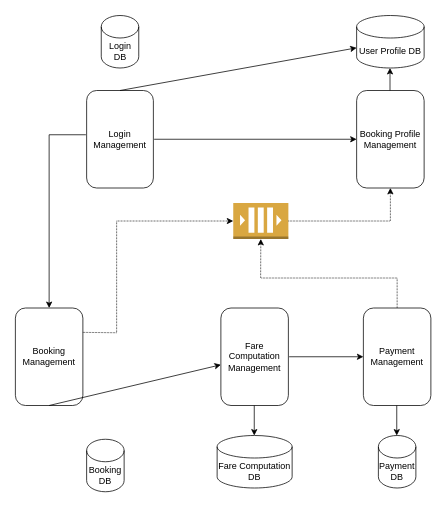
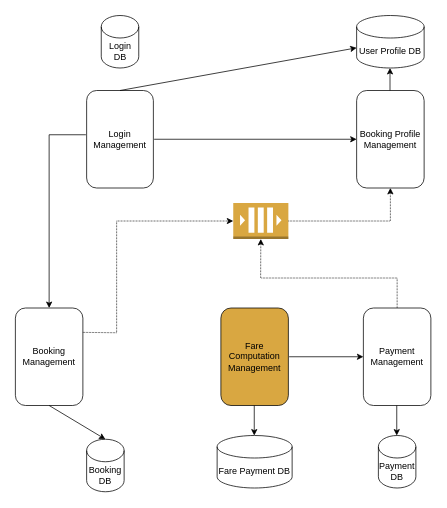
  <mxCell id="0" />
  <mxCell id="1" parent="0" />
  <mxCell id="2" value="Login Management" style="rounded=1;whiteSpace=wrap;html=1;" vertex="1" parent="1"><mxGeometry x="115" y="120" width="89" height="130" as="geometry" /></mxCell>
  <mxCell id="3" value="Booking Management" style="rounded=1;whiteSpace=wrap;html=1;" vertex="1" parent="1"><mxGeometry x="20" y="410" width="90" height="130" as="geometry" /></mxCell>
  <mxCell id="4" value="Payment Management" style="rounded=1;whiteSpace=wrap;html=1;" vertex="1" parent="1"><mxGeometry x="484" y="410" width="90" height="130" as="geometry" /></mxCell>
- <mxCell id="5" value="Fare Computation Management" style="rounded=1;whiteSpace=wrap;html=1;" vertex="1" parent="1"><mxGeometry x="294" y="410" width="90" height="130" as="geometry" /></mxCell>
+ <mxCell id="5" value="Fare Computation Management" style="rounded=1;whiteSpace=wrap;html=1;fillColor=#d9a741;" vertex="1" parent="1"><mxGeometry x="294" y="410" width="90" height="130" as="geometry" /></mxCell>
  <mxCell id="6" value="Booking Profile Management" style="rounded=1;whiteSpace=wrap;html=1;" vertex="1" parent="1"><mxGeometry x="475" y="120" width="90" height="130" as="geometry" /></mxCell>
  <mxCell id="7" value="Login DB" style="shape=cylinder3;whiteSpace=wrap;html=1;boundedLbl=1;backgroundOutline=1;size=15;" vertex="1" parent="1"><mxGeometry x="134.5" y="20" width="50" height="70" as="geometry" /></mxCell>
  <mxCell id="8" value="User Profile DB" style="shape=cylinder3;whiteSpace=wrap;html=1;boundedLbl=1;backgroundOutline=1;size=15;" vertex="1" parent="1"><mxGeometry x="475" y="20" width="90" height="70" as="geometry" /></mxCell>
  <mxCell id="9" value="Booking DB" style="shape=cylinder3;whiteSpace=wrap;html=1;boundedLbl=1;backgroundOutline=1;size=15;" vertex="1" parent="1"><mxGeometry x="115" y="585" width="50" height="70" as="geometry" /></mxCell>
- <mxCell id="10" value="Fare Computation DB" style="shape=cylinder3;whiteSpace=wrap;html=1;boundedLbl=1;backgroundOutline=1;size=15;" vertex="1" parent="1"><mxGeometry x="289" y="580" width="100" height="70" as="geometry" /></mxCell>
+ <mxCell id="10" value="Fare Payment DB" style="shape=cylinder3;whiteSpace=wrap;html=1;boundedLbl=1;backgroundOutline=1;size=15;" vertex="1" parent="1"><mxGeometry x="289" y="580" width="100" height="70" as="geometry" /></mxCell>
  <mxCell id="11" value="Payment DB" style="shape=cylinder3;whiteSpace=wrap;html=1;boundedLbl=1;backgroundOutline=1;size=15;" vertex="1" parent="1"><mxGeometry x="504" y="580" width="50" height="70" as="geometry" /></mxCell>
- <mxCell id="12" value="" style="endArrow=classic;html=1;rounded=0;exitX=0.5;exitY=1;exitDx=0;exitDy=0;" edge="1" parent="1" source="3" target="5"><mxGeometry width="50" height="50" relative="1" as="geometry"><mxPoint x="255" y="510" as="sourcePoint" /><mxPoint x="305" y="460" as="targetPoint" /></mxGeometry></mxCell>
+ <mxCell id="12" value="" style="endArrow=classic;html=1;rounded=0;exitX=0.5;exitY=1;exitDx=0;exitDy=0;entryX=0.5;entryY=0;entryDx=0;entryDy=0;entryPerimeter=0;" edge="1" parent="1" source="3" target="9"><mxGeometry width="50" height="50" relative="1" as="geometry"><mxPoint x="255" y="510" as="sourcePoint" /><mxPoint x="305" y="460" as="targetPoint" /></mxGeometry></mxCell>
  <mxCell id="13" value="" style="endArrow=classic;html=1;rounded=0;exitX=0.5;exitY=1;exitDx=0;exitDy=0;entryX=0.5;entryY=0;entryDx=0;entryDy=0;entryPerimeter=0;" edge="1" parent="1"><mxGeometry width="50" height="50" relative="1" as="geometry"><mxPoint x="338.5" y="540" as="sourcePoint" /><mxPoint x="338.5" y="580" as="targetPoint" /></mxGeometry></mxCell>
  <mxCell id="14" value="" style="endArrow=classic;html=1;rounded=0;exitX=0.5;exitY=1;exitDx=0;exitDy=0;entryX=0.5;entryY=0;entryDx=0;entryDy=0;entryPerimeter=0;" edge="1" parent="1"><mxGeometry width="50" height="50" relative="1" as="geometry"><mxPoint x="528.5" y="540" as="sourcePoint" /><mxPoint x="528.5" y="580" as="targetPoint" /></mxGeometry></mxCell>
  <mxCell id="15" value="" style="endArrow=classic;html=1;rounded=0;exitX=0.5;exitY=0;exitDx=0;exitDy=0;" edge="1" parent="1" source="2" target="8"><mxGeometry width="50" height="50" relative="1" as="geometry"><mxPoint x="55" y="80" as="sourcePoint" /><mxPoint x="55" y="120" as="targetPoint" /></mxGeometry></mxCell>
  <mxCell id="16" value="" style="endArrow=classic;html=1;rounded=0;exitX=0.5;exitY=0;exitDx=0;exitDy=0;entryX=0.5;entryY=1;entryDx=0;entryDy=0;entryPerimeter=0;" edge="1" parent="1"><mxGeometry width="50" height="50" relative="1" as="geometry"><mxPoint x="519.5" y="120" as="sourcePoint" /><mxPoint x="519.5" y="90" as="targetPoint" /></mxGeometry></mxCell>
  <mxCell id="17" value="" style="endArrow=classic;html=1;rounded=0;entryX=0;entryY=0.5;entryDx=0;entryDy=0;" edge="1" parent="1" target="6"><mxGeometry width="50" height="50" relative="1" as="geometry"><mxPoint x="205" y="185" as="sourcePoint" /><mxPoint x="295" y="260" as="targetPoint" /></mxGeometry></mxCell>
  <mxCell id="18" value="" style="outlineConnect=0;dashed=0;verticalLabelPosition=bottom;verticalAlign=top;align=center;html=1;shape=mxgraph.aws3.queue;fillColor=#D9A741;gradientColor=none;" vertex="1" parent="1"><mxGeometry x="310.5" y="270" width="73.5" height="48" as="geometry" /></mxCell>
  <mxCell id="19" value="" style="endArrow=classic;html=1;rounded=0;exitX=-0.011;exitY=0.454;exitDx=0;exitDy=0;entryX=0.5;entryY=0;entryDx=0;entryDy=0;exitPerimeter=0;" edge="1" parent="1" source="2" target="3"><mxGeometry width="50" height="50" relative="1" as="geometry"><mxPoint x="245" y="300" as="sourcePoint" /><mxPoint x="295" y="250" as="targetPoint" /><Array as="points"><mxPoint x="65" y="179" /></Array></mxGeometry></mxCell>
  <mxCell id="20" value="" style="endArrow=classic;html=1;rounded=0;exitX=1;exitY=0.25;exitDx=0;exitDy=0;entryX=0;entryY=0.5;entryDx=0;entryDy=0;entryPerimeter=0;dashed=1;dashPattern=1 1;" edge="1" parent="1" source="3" target="18"><mxGeometry width="50" height="50" relative="1" as="geometry"><mxPoint x="245" y="500" as="sourcePoint" /><mxPoint x="295" y="450" as="targetPoint" /><Array as="points"><mxPoint x="155" y="443" /><mxPoint x="155" y="294" /></Array></mxGeometry></mxCell>
  <mxCell id="21" value="" style="endArrow=classic;html=1;rounded=0;entryX=0;entryY=0.5;entryDx=0;entryDy=0;" edge="1" parent="1" target="4"><mxGeometry width="50" height="50" relative="1" as="geometry"><mxPoint x="385" y="475" as="sourcePoint" /><mxPoint x="445" y="400" as="targetPoint" /></mxGeometry></mxCell>
  <mxCell id="22" value="" style="endArrow=classic;html=1;rounded=0;exitX=0.5;exitY=0;exitDx=0;exitDy=0;entryX=0.5;entryY=1;entryDx=0;entryDy=0;entryPerimeter=0;dashed=1;dashPattern=1 1;" edge="1" parent="1" source="4" target="18"><mxGeometry width="50" height="50" relative="1" as="geometry"><mxPoint x="245" y="340" as="sourcePoint" /><mxPoint x="295" y="290" as="targetPoint" /><Array as="points"><mxPoint x="529" y="370" /><mxPoint x="347" y="370" /></Array></mxGeometry></mxCell>
  <mxCell id="23" value="" style="endArrow=classic;html=1;rounded=0;dashed=1;dashPattern=1 1;entryX=0.5;entryY=1;entryDx=0;entryDy=0;" edge="1" parent="1" source="18" target="6"><mxGeometry width="50" height="50" relative="1" as="geometry"><mxPoint x="245" y="340" as="sourcePoint" /><mxPoint x="295" y="290" as="targetPoint" /><Array as="points"><mxPoint x="520" y="294" /></Array></mxGeometry></mxCell>
